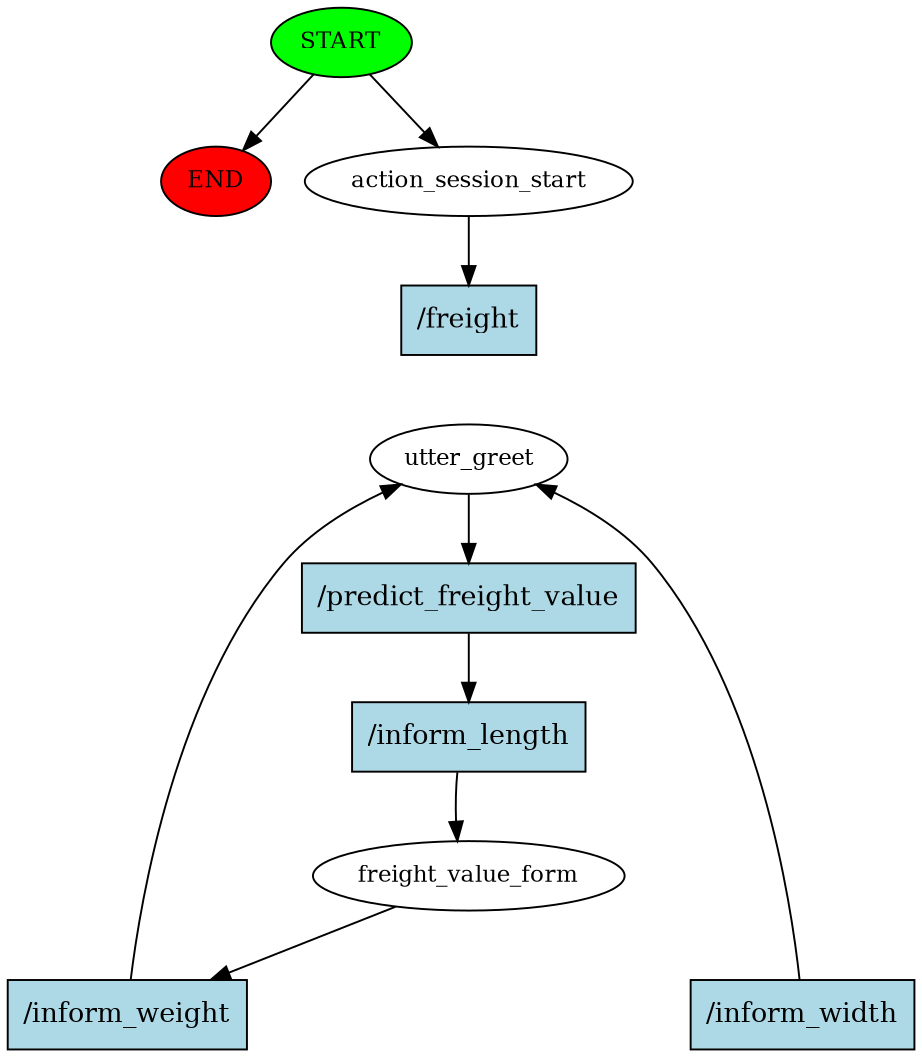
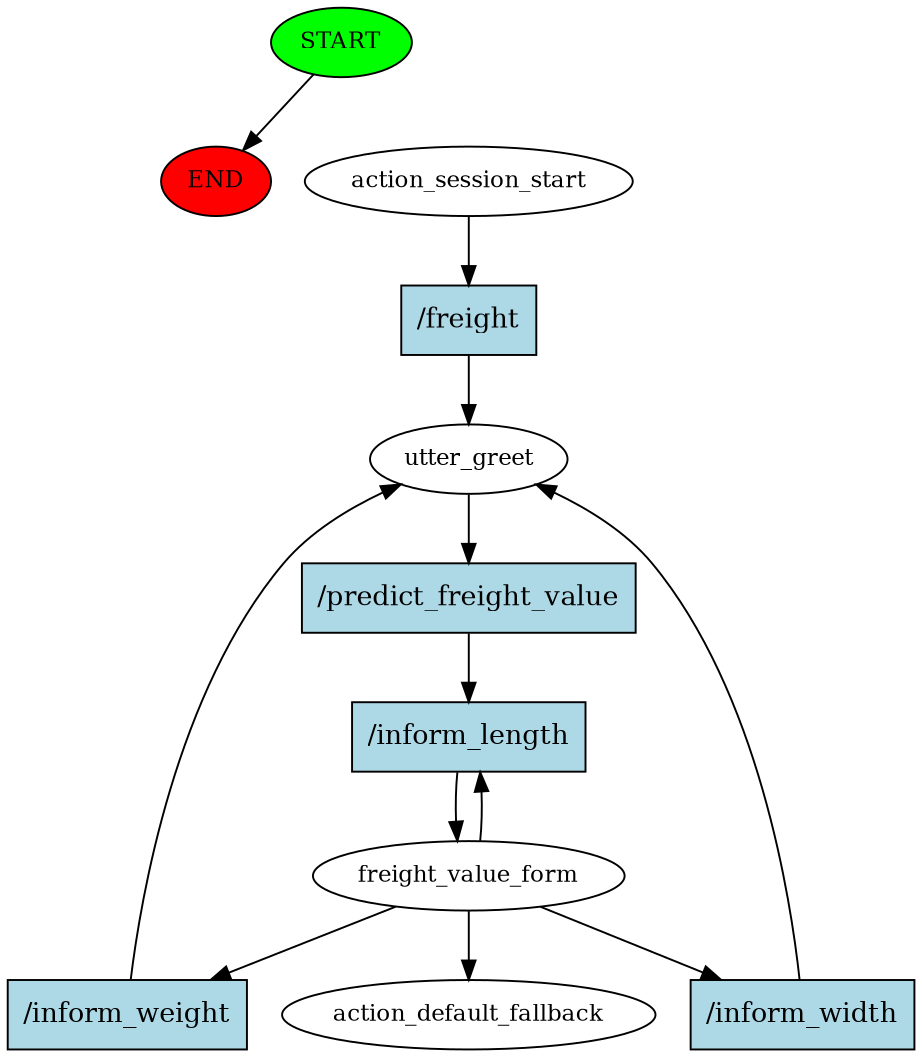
  digraph {
    node [fillcolor=lightblue fontsize=12 style=filled]
    n1 [fillcolor=green label=START]
    n2 [fillcolor=red label=END]
    n3 [label=action_session_start fillcolor="" style=""]
    n4 [label="/freight" shape=rect fontsize=""]
    n5 [label=utter_greet fillcolor="" style=""]
    n6 [label="/predict_freight_value" shape=rect fontsize=""]
    n7 [label="/inform_length" shape=rect fontsize=""]
    n8 [label=freight_value_form fillcolor="" style=""]
+   n9 [label=action_default_fallback fillcolor="" style=""]
    n10 [label="/inform_weight" shape=rect fontsize=""]
    n11 [label="/inform_width" shape=rect fontsize=""]
    n1 -> n2
-   n1 -> n3
    n3 -> n4
+   n4 -> n5
    n5 -> n6
    n6 -> n7
    n7 -> n8
+   n8 -> n7
+   n8 -> n9
    n8 -> n10
+   n8 -> n11
    n10 -> n5
    n11 -> n5
  }
